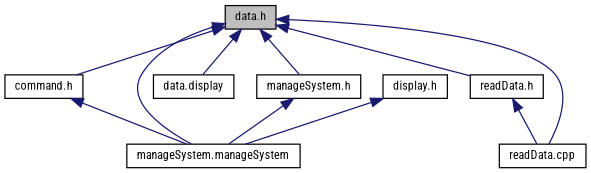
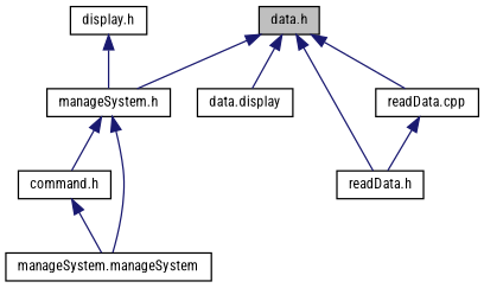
  digraph {
    fontname="Roboto Condensed"
    node [color=black fillcolor=white fontname="Roboto Condensed" fontsize=10 shape=record style=filled]
    edge [color=midnightblue dir=back fontname="Roboto Condensed" fontsize=10 labelfontname=Helvetica labelfontsize=10 style=solid]
    n1 [fillcolor=grey75 fontcolor=black height=0.2 label="data.h" width=0.4]
    n2 [height=0.2 label="command.h" width=0.4]
    n3 [height=0.2 label="manageSystem.manageSystem" width=0.4]
    n4 [height=0.2 label="data.display" width=0.4]
    n5 [height=0.2 label="manageSystem.h" width=0.4]
    n6 [height=0.2 label="readData.h" width=0.4]
    n7 [height=0.2 label="readData.cpp" width=0.4]
    n8 [height=0.2 label="display.h" width=0.4]
-   n1 -> n2
-   n1 -> n3
+   n5 -> n2
    n1 -> n4
    n1 -> n5
    n1 -> n6
    n1 -> n7
    n2 -> n3
    n5 -> n3
-   n6 -> n7
-   n8 -> n3
+   n7 -> n6
+   n8 -> n5
  }
